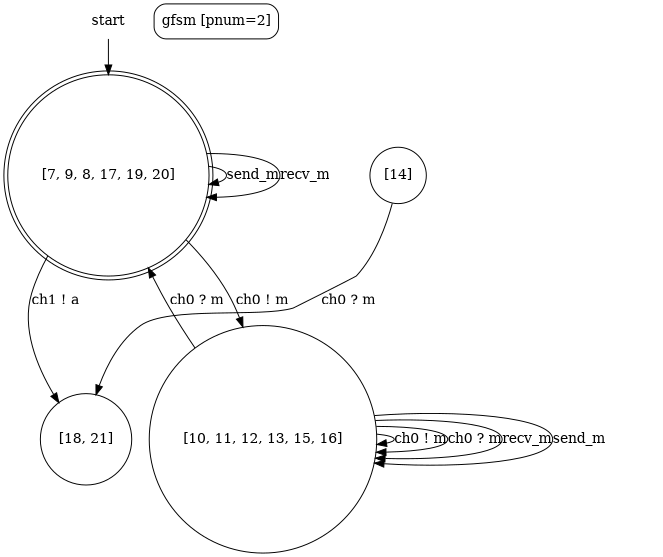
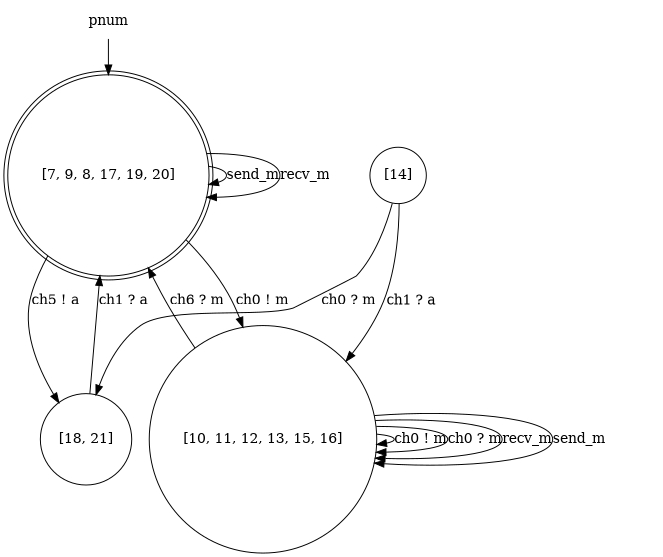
  digraph {
    node [shape=circle]
    n1 [label="[7, 9, 8, 17, 19, 20]" shape=doublecircle]
    n2 [label="[10, 11, 12, 13, 15, 16]"]
    n3 [label="[18, 21]"]
-   n4 [label=start shape=plaintext]
+   n4 [label=pnum shape=plaintext]
    n5 [label="[14]"]
-   n6 [label="gfsm [pnum=2]" shape=box style=rounded]
    n1 -> n1 [label=send_m]
    n1 -> n1 [label=recv_m]
    n1 -> n2 [label="ch0 ! m"]
-   n1 -> n3 [label="ch1 ! a"]
-   n2 -> n1 [label="ch0 ? m"]
+   n1 -> n3 [label="ch5 ! a"]
+   n2 -> n1 [label="ch6 ? m"]
    n2 -> n2 [label="ch0 ! m"]
    n2 -> n2 [label="ch0 ? m"]
    n2 -> n2 [label=recv_m]
    n2 -> n2 [label=send_m]
+   n3 -> n1 [label="ch1 ? a"]
    n4 -> n1
+   n5 -> n2 [label="ch1 ? a"]
    n5 -> n3 [label="ch0 ? m"]
  }
